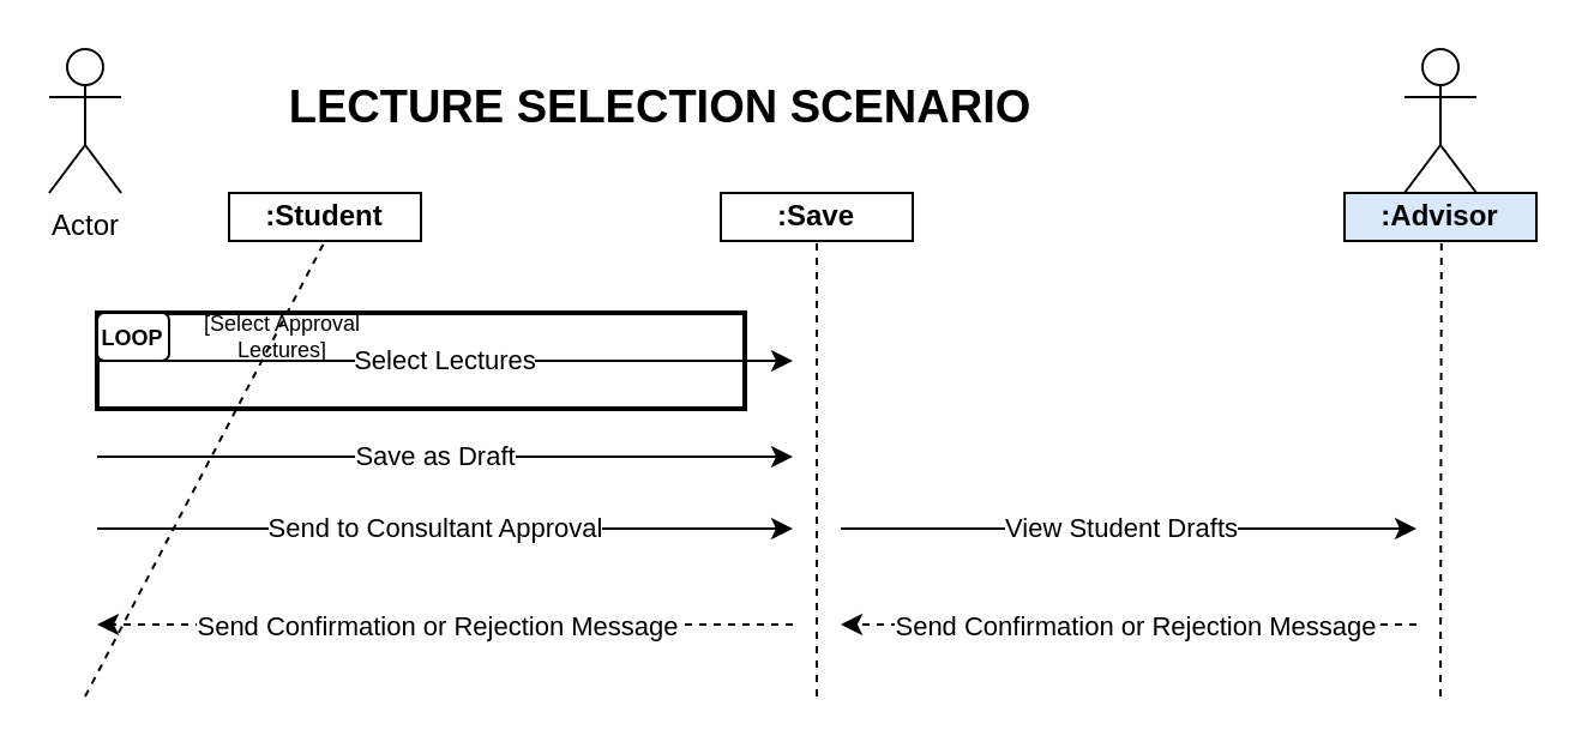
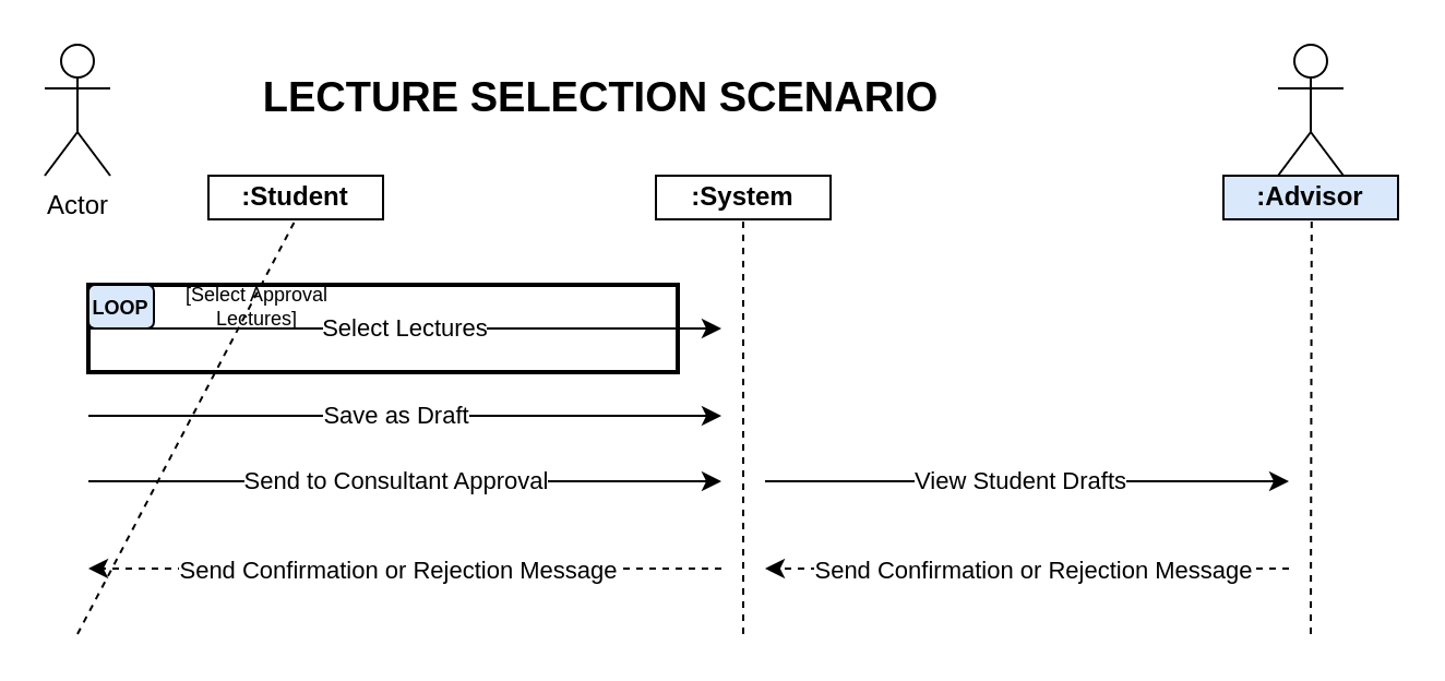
  <mxCell id="0" />
  <mxCell id="1" parent="0" />
  <mxCell id="2" value="Actor" style="shape=umlActor;verticalLabelPosition=bottom;verticalAlign=top;html=1;outlineConnect=0;" vertex="1" parent="1"><mxGeometry x="20" y="20" width="30" height="60" as="geometry" /></mxCell>
  <mxCell id="3" value="&lt;b&gt;:Student&lt;/b&gt;" style="rounded=0;whiteSpace=wrap;html=1;" vertex="1" parent="1"><mxGeometry x="95" y="80" width="80" height="20" as="geometry" /></mxCell>
  <mxCell id="4" value="" style="endArrow=none;dashed=1;html=1;rounded=0;entryX=0.5;entryY=1;entryDx=0;entryDy=0;" edge="1" parent="1" target="3"><mxGeometry width="50" height="50" relative="1" as="geometry"><mxPoint x="35" y="290" as="sourcePoint" /><mxPoint x="420" y="130" as="targetPoint" /><Array as="points" /></mxGeometry></mxCell>
- <mxCell id="5" value="&lt;b&gt;:Save&lt;/b&gt;" style="rounded=0;whiteSpace=wrap;html=1;" vertex="1" parent="1"><mxGeometry x="300" y="80" width="80" height="20" as="geometry" /></mxCell>
+ <mxCell id="5" value="&lt;b&gt;:System&lt;/b&gt;" style="rounded=0;whiteSpace=wrap;html=1;" vertex="1" parent="1"><mxGeometry x="300" y="80" width="80" height="20" as="geometry" /></mxCell>
  <mxCell id="6" value="" style="endArrow=none;dashed=1;html=1;rounded=0;entryX=0.5;entryY=1;entryDx=0;entryDy=0;" edge="1" parent="1"><mxGeometry width="50" height="50" relative="1" as="geometry"><mxPoint x="340" y="290" as="sourcePoint" /><mxPoint x="340" y="100" as="targetPoint" /><Array as="points" /></mxGeometry></mxCell>
  <mxCell id="7" value="Select Lectures" style="endArrow=classic;html=1;rounded=0;" edge="1" parent="1"><mxGeometry width="50" height="50" relative="1" as="geometry"><mxPoint x="40" y="150" as="sourcePoint" /><mxPoint x="330" y="150" as="targetPoint" /><Array as="points"><mxPoint x="220" y="150" /></Array></mxGeometry></mxCell>
  <mxCell id="8" value="Save as Draft" style="endArrow=classic;html=1;rounded=0;" edge="1" parent="1"><mxGeometry x="-0.029" width="50" height="50" relative="1" as="geometry"><mxPoint x="40" y="190" as="sourcePoint" /><mxPoint x="330" y="190" as="targetPoint" /><Array as="points"><mxPoint x="220" y="190" /></Array><mxPoint as="offset" /></mxGeometry></mxCell>
  <mxCell id="9" value="" style="shape=partialRectangle;whiteSpace=wrap;html=1;bottom=0;right=0;fillColor=none;strokeWidth=2;" vertex="1" parent="1"><mxGeometry x="40" y="130" width="270" height="40" as="geometry" /></mxCell>
  <mxCell id="10" value="" style="shape=partialRectangle;whiteSpace=wrap;html=1;top=0;left=0;fillColor=none;strokeWidth=2;" vertex="1" parent="1"><mxGeometry x="40" y="130" width="270" height="40" as="geometry" /></mxCell>
- <mxCell id="11" value="&lt;b&gt;&lt;font style=&quot;font-size: 9px;&quot;&gt;LOOP&lt;/font&gt;&lt;/b&gt;" style="rounded=1;whiteSpace=wrap;html=1;strokeWidth=1;" vertex="1" parent="1"><mxGeometry x="40" y="130" width="30" height="20" as="geometry" /></mxCell>
+ <mxCell id="11" value="&lt;b&gt;&lt;font style=&quot;font-size: 9px;&quot;&gt;LOOP&lt;/font&gt;&lt;/b&gt;" style="rounded=1;whiteSpace=wrap;html=1;strokeWidth=1;fillColor=#dae8fc;" vertex="1" parent="1"><mxGeometry x="40" y="130" width="30" height="20" as="geometry" /></mxCell>
  <mxCell id="12" value="[Select Approval Lectures]" style="text;html=1;strokeColor=none;fillColor=none;align=center;verticalAlign=middle;whiteSpace=wrap;rounded=0;strokeWidth=1;fontSize=9;" vertex="1" parent="1"><mxGeometry x="65" y="125" width="105" height="30" as="geometry" /></mxCell>
  <mxCell id="13" value="Actor" style="shape=umlActor;verticalLabelPosition=bottom;verticalAlign=top;html=1;outlineConnect=0;" vertex="1" parent="1"><mxGeometry x="585" y="20" width="30" height="60" as="geometry" /></mxCell>
  <mxCell id="14" value="&lt;b&gt;:Advisor&lt;/b&gt;" style="rounded=0;whiteSpace=wrap;html=1;fillColor=#dae8fc;" vertex="1" parent="1"><mxGeometry x="560" y="80" width="80" height="20" as="geometry" /></mxCell>
  <mxCell id="15" value="" style="endArrow=none;dashed=1;html=1;rounded=0;entryX=0.5;entryY=1;entryDx=0;entryDy=0;" edge="1" parent="1"><mxGeometry width="50" height="50" relative="1" as="geometry"><mxPoint x="600" y="290" as="sourcePoint" /><mxPoint x="600.41" y="100" as="targetPoint" /><Array as="points" /></mxGeometry></mxCell>
  <mxCell id="16" value="Send to Consultant Approval" style="endArrow=classic;html=1;rounded=0;" edge="1" parent="1"><mxGeometry x="-0.029" width="50" height="50" relative="1" as="geometry"><mxPoint x="40" y="220" as="sourcePoint" /><mxPoint x="330" y="220" as="targetPoint" /><Array as="points" /><mxPoint as="offset" /></mxGeometry></mxCell>
  <mxCell id="17" value="View Student Drafts" style="endArrow=classic;html=1;rounded=0;" edge="1" parent="1"><mxGeometry x="-0.029" width="50" height="50" relative="1" as="geometry"><mxPoint x="350" y="220" as="sourcePoint" /><mxPoint x="590" y="220" as="targetPoint" /><Array as="points" /><mxPoint as="offset" /></mxGeometry></mxCell>
  <mxCell id="18" value="" style="endArrow=classic;html=1;rounded=0;fontSize=9;dashed=1;" edge="1" parent="1"><mxGeometry width="50" height="50" relative="1" as="geometry"><mxPoint x="590" y="260" as="sourcePoint" /><mxPoint x="350" y="260" as="targetPoint" /><Array as="points" /></mxGeometry></mxCell>
  <mxCell id="19" value="&lt;font style=&quot;font-size: 11px;&quot;&gt;Send Confirmation or Rejection Message&lt;/font&gt;" style="edgeLabel;html=1;align=center;verticalAlign=middle;resizable=0;points=[];fontSize=10;" vertex="1" connectable="0" parent="18"><mxGeometry x="-0.105" y="4" relative="1" as="geometry"><mxPoint x="-11" y="-4" as="offset" /></mxGeometry></mxCell>
  <mxCell id="20" value="" style="endArrow=classic;html=1;rounded=0;fontSize=9;dashed=1;" edge="1" parent="1"><mxGeometry width="50" height="50" relative="1" as="geometry"><mxPoint x="330" y="260" as="sourcePoint" /><mxPoint x="40" y="260" as="targetPoint" /><Array as="points" /></mxGeometry></mxCell>
  <mxCell id="21" value="&lt;font style=&quot;font-size: 11px;&quot;&gt;Send Confirmation or Rejection Message&lt;/font&gt;" style="edgeLabel;html=1;align=center;verticalAlign=middle;resizable=0;points=[];fontSize=10;spacing=2;" vertex="1" connectable="0" parent="20"><mxGeometry x="-0.105" y="4" relative="1" as="geometry"><mxPoint x="-19" y="-4" as="offset" /></mxGeometry></mxCell>
  <mxCell id="22" value="&lt;font size=&quot;1&quot; style=&quot;&quot;&gt;&lt;b style=&quot;font-size: 19px;&quot;&gt;LECTURE SELECTION SCENARIO&lt;/b&gt;&lt;/font&gt;" style="text;html=1;strokeColor=none;fillColor=none;align=center;verticalAlign=middle;whiteSpace=wrap;rounded=0;strokeWidth=1;fontSize=11;" vertex="1" parent="1"><mxGeometry x="85" y="30" width="380" height="30" as="geometry" /></mxCell>
